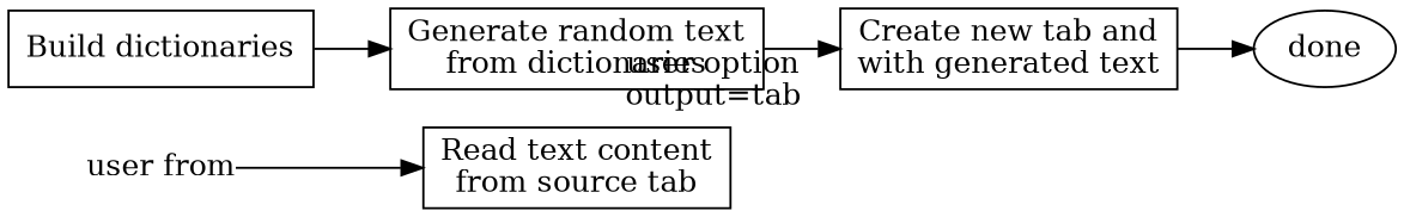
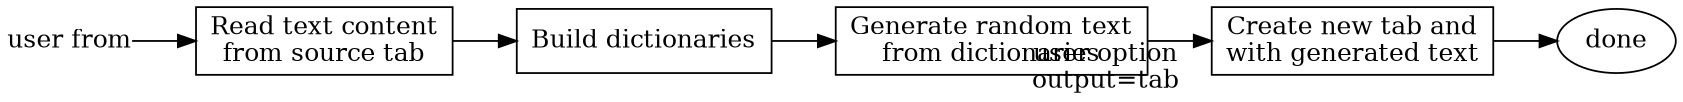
  digraph {
    rankdir=LR
    node [shape=rect]
    n1 [label="user from" shape=plain]
    n2 [label="Read text content\nfrom source tab"]
    n3 [label="Build dictionaries"]
    n4 [label=done shape=oval]
    n5 [label="Generate random text\nfrom dictionaries"]
    n6 [label="Create new tab and\nwith generated text"]
    n1 -> n2
+   n2 -> n3
    n3 -> n5
    n5 -> n6 [xlabel="user option\noutput=tab"]
    n6 -> n4
  }
